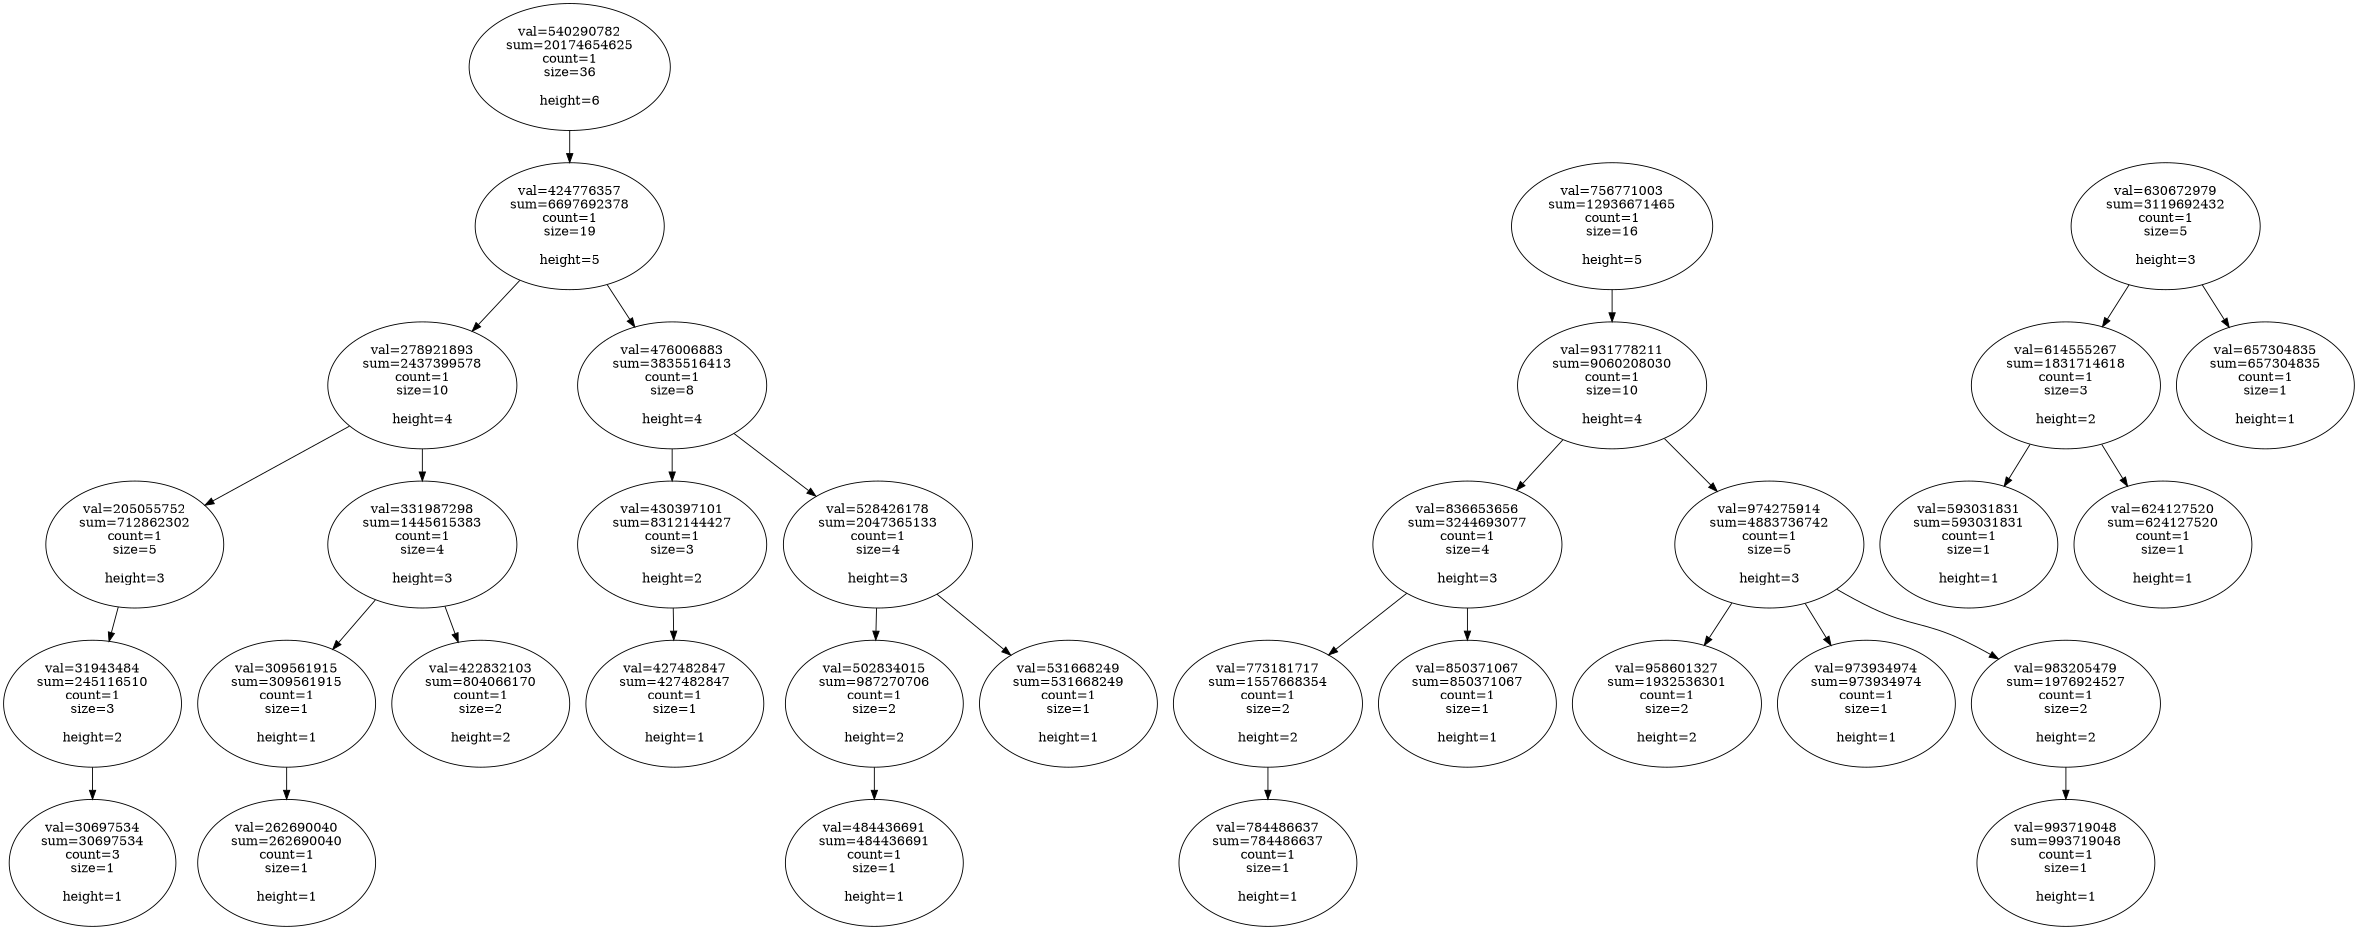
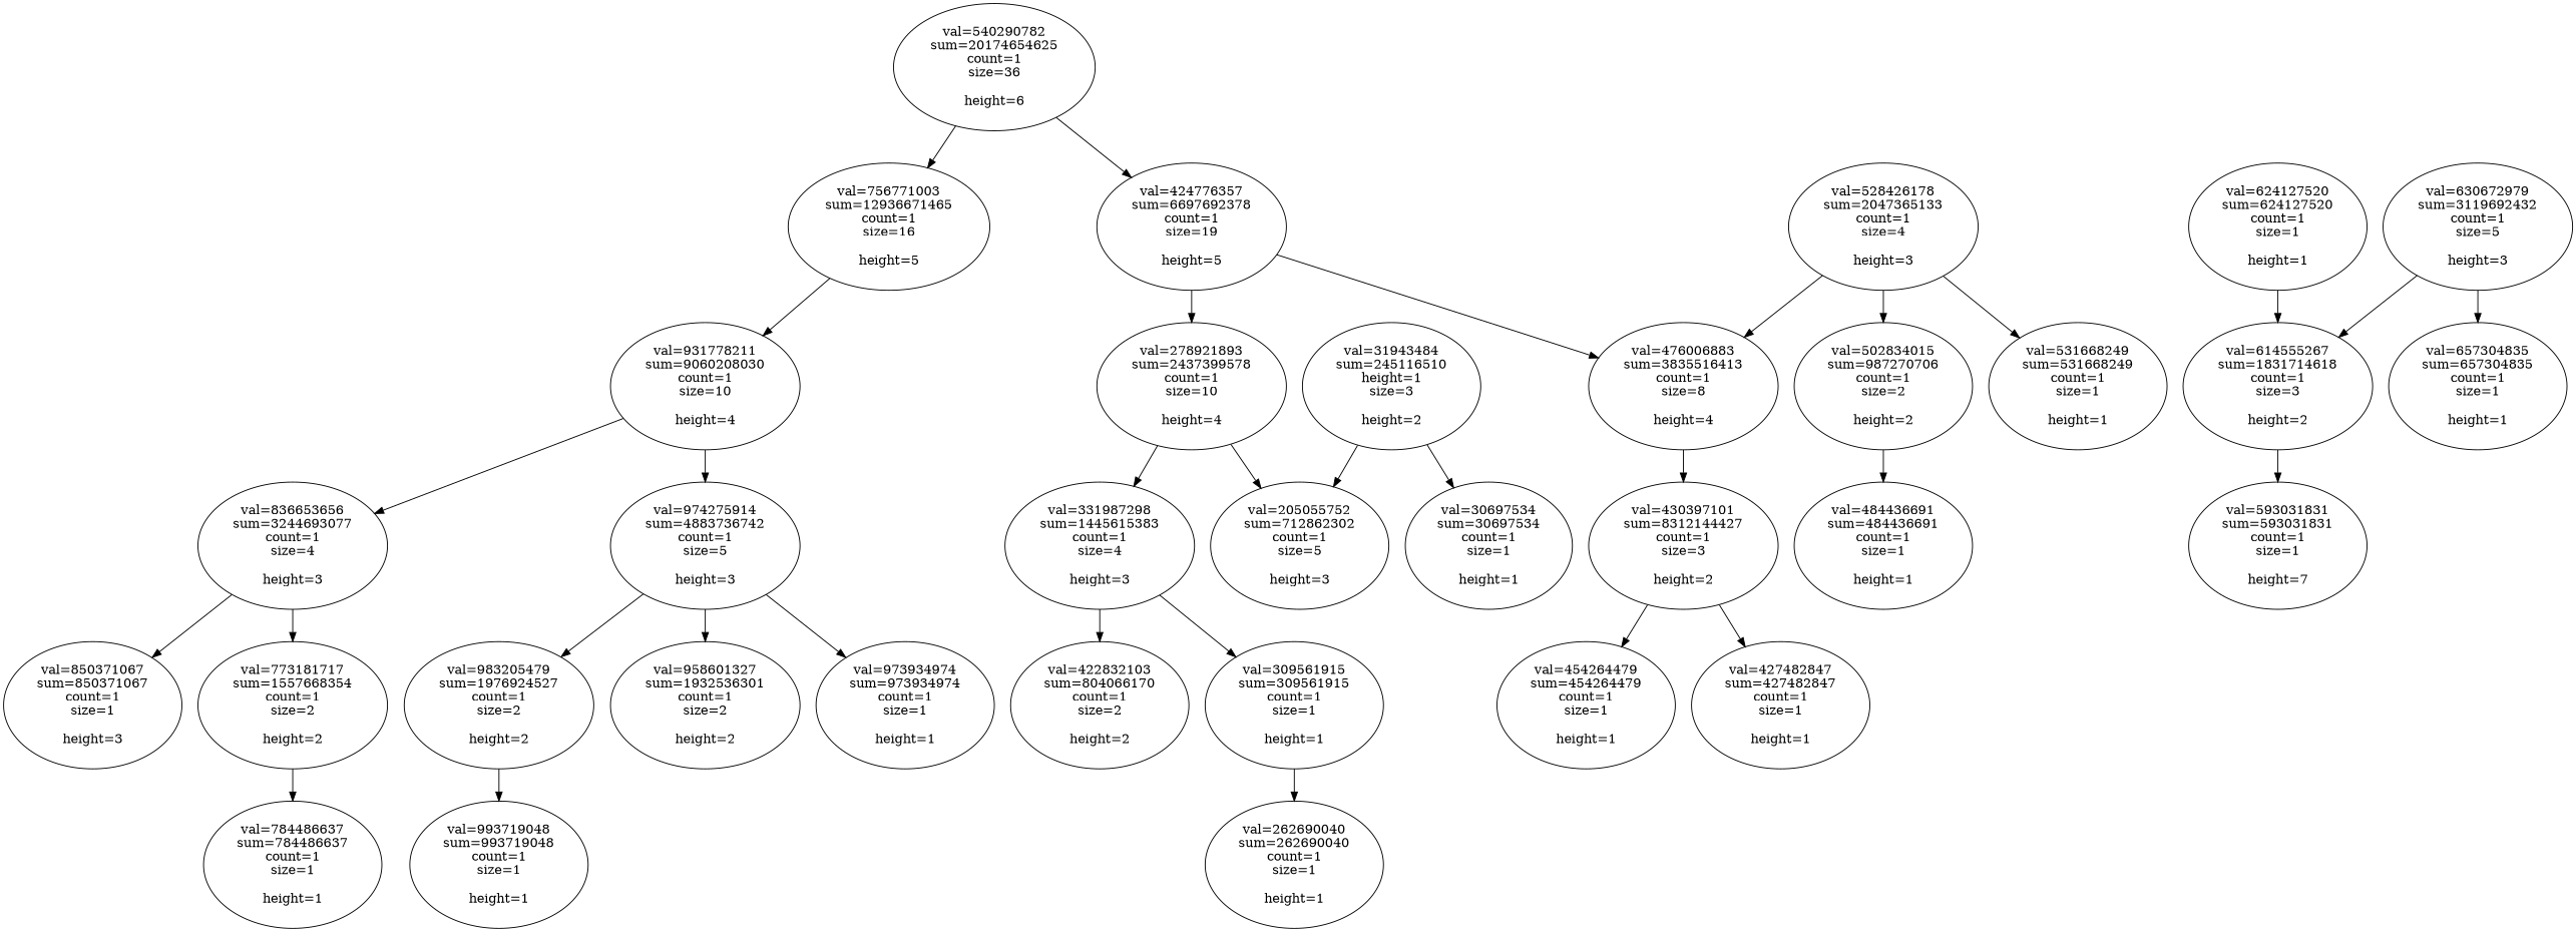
  digraph {
    n1 [label=<val=540290782<BR/>sum=20174654625<BR/>count=1<BR/>size=36<BR/><BR/>height=6<BR/>>]
    n2 [label=<val=424776357<BR/>sum=6697692378<BR/>count=1<BR/>size=19<BR/><BR/>height=5<BR/>>]
    n3 [label=<val=756771003<BR/>sum=12936671465<BR/>count=1<BR/>size=16<BR/><BR/>height=5<BR/>>]
-   n4 [label=<val=30697534<BR/>sum=30697534<BR/>count=3<BR/>size=1<BR/><BR/>height=1<BR/>>]
-   n5 [label=<val=31943484<BR/>sum=245116510<BR/>count=1<BR/>size=3<BR/><BR/>height=2<BR/>>]
+   n4 [label=<val=30697534<BR/>sum=30697534<BR/>count=1<BR/>size=1<BR/><BR/>height=1<BR/>>]
+   n5 [label=<val=31943484<BR/>sum=245116510<BR/>height=1<BR/>size=3<BR/><BR/>height=2<BR/>>]
    n6 [label=<val=205055752<BR/>sum=712862302<BR/>count=1<BR/>size=5<BR/><BR/>height=3<BR/>>]
    n7 [label=<val=262690040<BR/>sum=262690040<BR/>count=1<BR/>size=1<BR/><BR/>height=1<BR/>>]
    n8 [label=<val=278921893<BR/>sum=2437399578<BR/>count=1<BR/>size=10<BR/><BR/>height=4<BR/>>]
    n9 [label=<val=331987298<BR/>sum=1445615383<BR/>count=1<BR/>size=4<BR/><BR/>height=3<BR/>>]
    n10 [label=<val=309561915<BR/>sum=309561915<BR/>count=1<BR/>size=1<BR/><BR/>height=1<BR/>>]
    n11 [label=<val=422832103<BR/>sum=804066170<BR/>count=1<BR/>size=2<BR/><BR/>height=2<BR/>>]
    n12 [label=<val=476006883<BR/>sum=3835516413<BR/>count=1<BR/>size=8<BR/><BR/>height=4<BR/>>]
    n13 [label=<val=430397101<BR/>sum=8312144427<BR/>count=1<BR/>size=3<BR/><BR/>height=2<BR/>>]
    n14 [label=<val=528426178<BR/>sum=2047365133<BR/>count=1<BR/>size=4<BR/><BR/>height=3<BR/>>]
    n15 [label=<val=427482847<BR/>sum=427482847<BR/>count=1<BR/>size=1<BR/><BR/>height=1<BR/>>]
+   n16 [label=<val=454264479<BR/>sum=454264479<BR/>count=1<BR/>size=1<BR/><BR/>height=1<BR/>>]
    n17 [label=<val=502834015<BR/>sum=987270706<BR/>count=1<BR/>size=2<BR/><BR/>height=2<BR/>>]
    n18 [label=<val=531668249<BR/>sum=531668249<BR/>count=1<BR/>size=1<BR/><BR/>height=1<BR/>>]
    n19 [label=<val=484436691<BR/>sum=484436691<BR/>count=1<BR/>size=1<BR/><BR/>height=1<BR/>>]
    n20 [label=<val=931778211<BR/>sum=9060208030<BR/>count=1<BR/>size=10<BR/><BR/>height=4<BR/>>]
-   n21 [label=<val=593031831<BR/>sum=593031831<BR/>count=1<BR/>size=1<BR/><BR/>height=1<BR/>>]
+   n21 [label=<val=593031831<BR/>sum=593031831<BR/>count=1<BR/>size=1<BR/><BR/>height=7<BR/>>]
    n22 [label=<val=614555267<BR/>sum=1831714618<BR/>count=1<BR/>size=3<BR/><BR/>height=2<BR/>>]
    n23 [label=<val=624127520<BR/>sum=624127520<BR/>count=1<BR/>size=1<BR/><BR/>height=1<BR/>>]
    n24 [label=<val=630672979<BR/>sum=3119692432<BR/>count=1<BR/>size=5<BR/><BR/>height=3<BR/>>]
    n25 [label=<val=657304835<BR/>sum=657304835<BR/>count=1<BR/>size=1<BR/><BR/>height=1<BR/>>]
    n26 [label=<val=836653656<BR/>sum=3244693077<BR/>count=1<BR/>size=4<BR/><BR/>height=3<BR/>>]
    n27 [label=<val=974275914<BR/>sum=4883736742<BR/>count=1<BR/>size=5<BR/><BR/>height=3<BR/>>]
    n28 [label=<val=773181717<BR/>sum=1557668354<BR/>count=1<BR/>size=2<BR/><BR/>height=2<BR/>>]
    n29 [label=<val=784486637<BR/>sum=784486637<BR/>count=1<BR/>size=1<BR/><BR/>height=1<BR/>>]
-   n30 [label=<val=850371067<BR/>sum=850371067<BR/>count=1<BR/>size=1<BR/><BR/>height=1<BR/>>]
+   n30 [label=<val=850371067<BR/>sum=850371067<BR/>count=1<BR/>size=1<BR/><BR/>height=3<BR/>>]
    n31 [label=<val=958601327<BR/>sum=1932536301<BR/>count=1<BR/>size=2<BR/><BR/>height=2<BR/>>]
    n32 [label=<val=973934974<BR/>sum=973934974<BR/>count=1<BR/>size=1<BR/><BR/>height=1<BR/>>]
    n33 [label=<val=983205479<BR/>sum=1976924527<BR/>count=1<BR/>size=2<BR/><BR/>height=2<BR/>>]
    n34 [label=<val=993719048<BR/>sum=993719048<BR/>count=1<BR/>size=1<BR/><BR/>height=1<BR/>>]
    subgraph sub_1 {
      rank=source
      n1
    }
    n1 -> n2
+   n1 -> n3
    n2 -> n8
    n2 -> n12
    n3 -> n20
    n5 -> n4
-   n6 -> n5
+   n5 -> n6
    n8 -> n6
    n8 -> n9
    n9 -> n10
    n9 -> n11
    n10 -> n7
    n12 -> n13
-   n12 -> n14
+   n14 -> n12
    n13 -> n15
+   n13 -> n16
    n14 -> n17
    n14 -> n18
    n17 -> n19
    n20 -> n26
    n20 -> n27
    n22 -> n21
-   n22 -> n23
+   n23 -> n22
    n24 -> n22
    n24 -> n25
    n26 -> n28
    n26 -> n30
    n27 -> n31
    n27 -> n32
    n27 -> n33
    n28 -> n29
    n33 -> n34
  }
